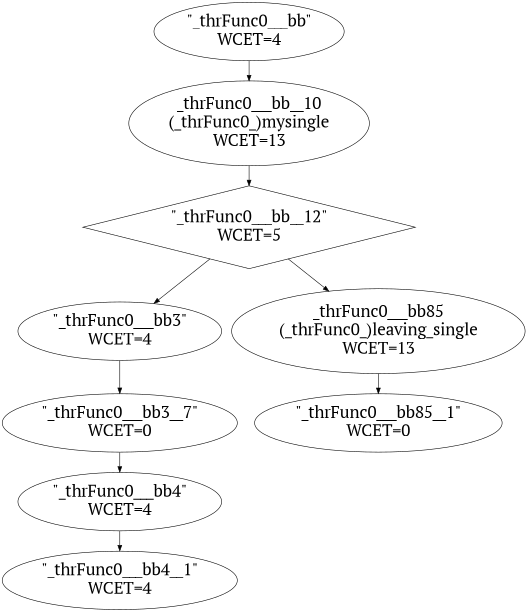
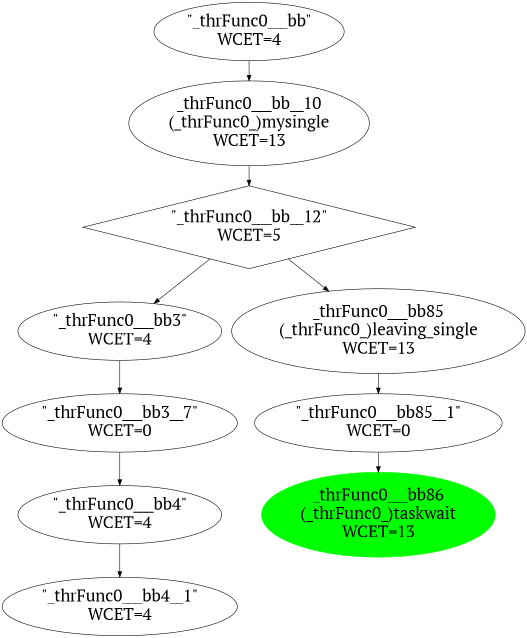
  digraph {
    fontname="PT Serif"
    fontsize=30
    rankdir=TB
    node [fontname="PT Serif" fontsize=30]
    edge [fontname="PT Serif"]
    n1 [label="\"_thrFunc0___bb__12\"\nWCET=5" shape=diamond width=0.01]
    n2 [label="\"_thrFunc0___bb3\"\nWCET=4" width=0.01]
    n3 [label="_thrFunc0___bb85\n(_thrFunc0_)leaving_single\nWCET=13" width=0.01]
    n4 [label="\"_thrFunc0___bb3__7\"\nWCET=0" width=0.01]
    n5 [label="\"_thrFunc0___bb85__1\"\nWCET=0" width=0.01]
    n6 [label="\"_thrFunc0___bb\"\nWCET=4" width=0.01]
    n7 [label="_thrFunc0___bb__10\n(_thrFunc0_)mysingle\nWCET=13" width=0.01]
    n8 [label="\"_thrFunc0___bb4\"\nWCET=4" width=0.01]
    n9 [label="\"_thrFunc0___bb4__1\"\nWCET=4" width=0.01]
+   n10 [color=green label="_thrFunc0___bb86\n(_thrFunc0_)taskwait\nWCET=13" style=filled width=0.01]
    n1 -> n2
    n1 -> n3
    n2 -> n4
    n3 -> n5
    n4 -> n8
+   n5 -> n10
    n6 -> n7
    n7 -> n1
    n8 -> n9
  }
